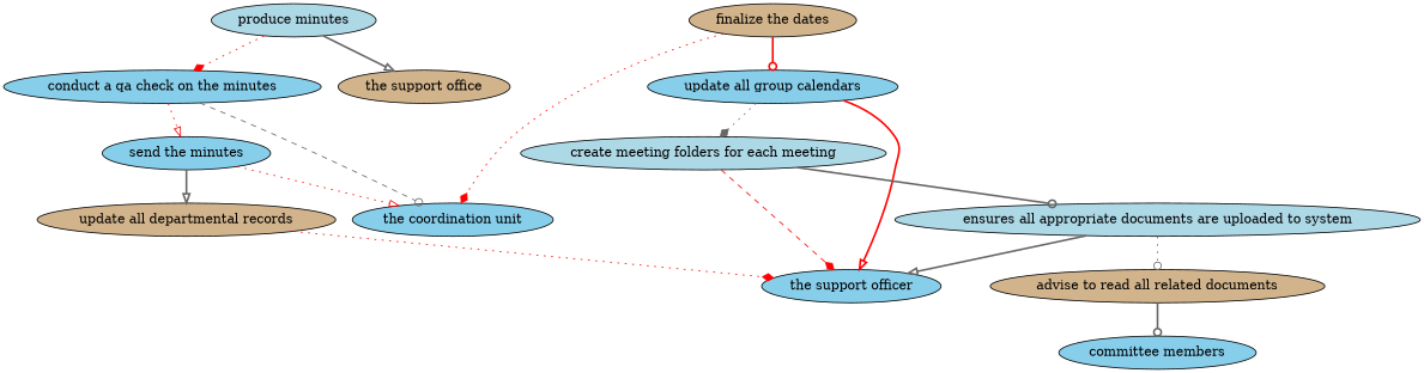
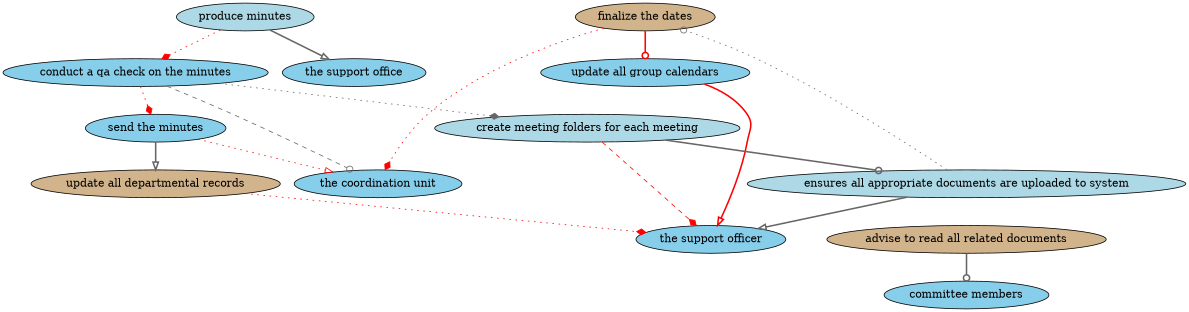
  strict digraph {
    node [fillcolor=skyblue style=filled]
    edge [arrowhead=diamond attrs="{'type': 'actor performer', 'label': 'actor performer'}" color=red style=bold]
    "finalize the dates" [attrs="{'type': 'Activity', 'label': 'finalize the dates'}" fillcolor=tan]
    "update all group calendars" [attrs="{'type': 'Activity', 'label': 'update all group calendars'}"]
    "the coordination unit" [attrs="{'type': 'Actor', 'label': 'the coordination unit'}"]
    "create meeting folders for each meeting" [attrs="{'type': 'Activity', 'label': 'create meeting folders for each meeting'}" fillcolor=lightblue]
    "the support officer" [attrs="{'type': 'Actor', 'label': 'the support officer'}"]
    "ensures all appropriate documents are uploaded to system" [attrs="{'type': 'Activity', 'label': 'ensures all appropriate documents are uploaded to system'}" fillcolor=lightblue]
    "advise to read all related documents" [attrs="{'type': 'Activity', 'label': 'advise to read all related documents'}" fillcolor=tan]
    "committee members" [attrs="{'type': 'Actor', 'label': 'committee members'}"]
    "produce minutes" [attrs="{'type': 'Activity', 'label': 'produce minutes'}" fillcolor=lightblue]
    "conduct a qa check on the minutes" [attrs="{'type': 'Activity', 'label': 'conduct a qa check on the minutes'}"]
-   "the support office" [attrs="{'type': 'Actor', 'label': 'the support office'}" fillcolor=tan]
+   "the support office" [attrs="{'type': 'Actor', 'label': 'the support office'}"]
    "send the minutes" [attrs="{'type': 'Activity', 'label': 'send the minutes'}"]
    "update all departmental records" [attrs="{'type': 'Activity', 'label': 'update all departmental records'}" fillcolor=tan]
    "finalize the dates" -> "update all group calendars" [arrowhead=odot attrs="{'type': 'flow', 'label': 'flow'}"]
    "finalize the dates" -> "the coordination unit" [style=dotted]
-   "update all group calendars" -> "create meeting folders for each meeting" [attrs="{'type': 'flow', 'label': 'flow'}" color=gray40 style=dotted]
+   "conduct a qa check on the minutes" -> "create meeting folders for each meeting" [attrs="{'type': 'flow', 'label': 'flow'}" color=gray40 style=dotted]
    "update all group calendars" -> "the support officer" [arrowhead=onormal]
    "create meeting folders for each meeting" -> "the support officer" [style=dashed]
    "create meeting folders for each meeting" -> "ensures all appropriate documents are uploaded to system" [arrowhead=odot attrs="{'type': 'flow', 'label': 'flow'}" color=gray40]
    "ensures all appropriate documents are uploaded to system" -> "the support officer" [arrowhead=onormal color=gray40]
-   "ensures all appropriate documents are uploaded to system" -> "advise to read all related documents" [arrowhead=odot attrs="{'type': 'flow', 'label': 'flow'}" color=gray40 style=dotted]
+   "ensures all appropriate documents are uploaded to system" -> "finalize the dates" [arrowhead=odot attrs="{'type': 'flow', 'label': 'flow'}" color=gray40 style=dotted]
    "advise to read all related documents" -> "committee members" [arrowhead=odot color=gray40]
    "produce minutes" -> "conduct a qa check on the minutes" [attrs="{'type': 'flow', 'label': 'flow'}" style=dotted]
    "produce minutes" -> "the support office" [arrowhead=onormal color=gray40]
    "conduct a qa check on the minutes" -> "the coordination unit" [arrowhead=odot color=gray40 style=dashed]
-   "conduct a qa check on the minutes" -> "send the minutes" [arrowhead=onormal attrs="{'type': 'flow', 'label': 'flow'}" style=dotted]
+   "conduct a qa check on the minutes" -> "send the minutes" [attrs="{'type': 'flow', 'label': 'flow'}" style=dotted]
    "send the minutes" -> "the coordination unit" [arrowhead=onormal style=dotted]
    "send the minutes" -> "update all departmental records" [arrowhead=onormal attrs="{'type': 'flow', 'label': 'flow'}" color=gray40]
    "update all departmental records" -> "the support officer" [style=dotted]
  }
